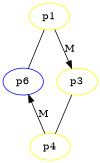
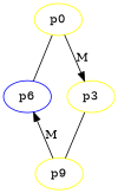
  graph {
    node [color=yellow]
    n1 [color=blue label=p6]
-   p1
+   p1 [label=p0]
    p3
-   p4
+   p4 [label=p9]
    n1 -- p4 [dir=back label=M]
    p1 -- n1
    p1 -- p3 [dir=forward label=M]
    p3 -- p4
  }
